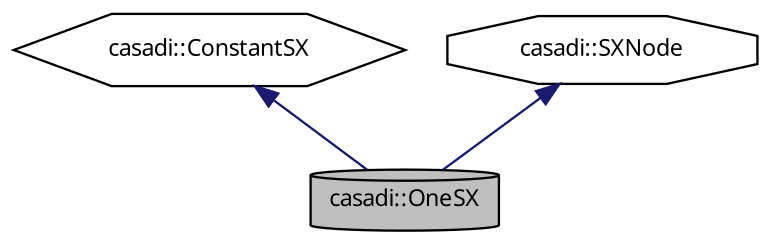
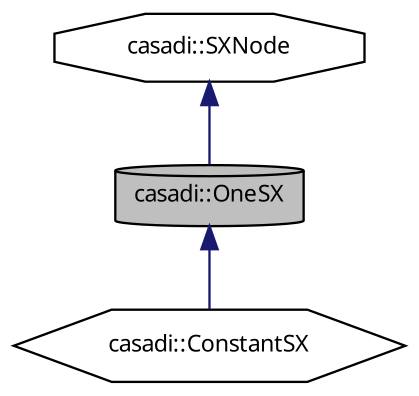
  digraph {
    node [color=black fillcolor=white fontname="FreeSans.ttf" fontsize=10 style=filled]
    edge [color=midnightblue dir=back fontname="FreeSans.ttf" fontsize=10 labelfontname="FreeSans.ttf" labelfontsize=10 style=solid]
    n1 [fillcolor=grey75 fontcolor=black height=0.2 label="casadi::OneSX" shape=cylinder width=0.4]
    n2 [height=0.2 label="casadi::ConstantSX" shape=hexagon width=0.4]
    n3 [height=0.2 label="casadi::SXNode" shape=octagon width=0.4]
-   n2 -> n1
+   n1 -> n2
    n3 -> n1
  }
